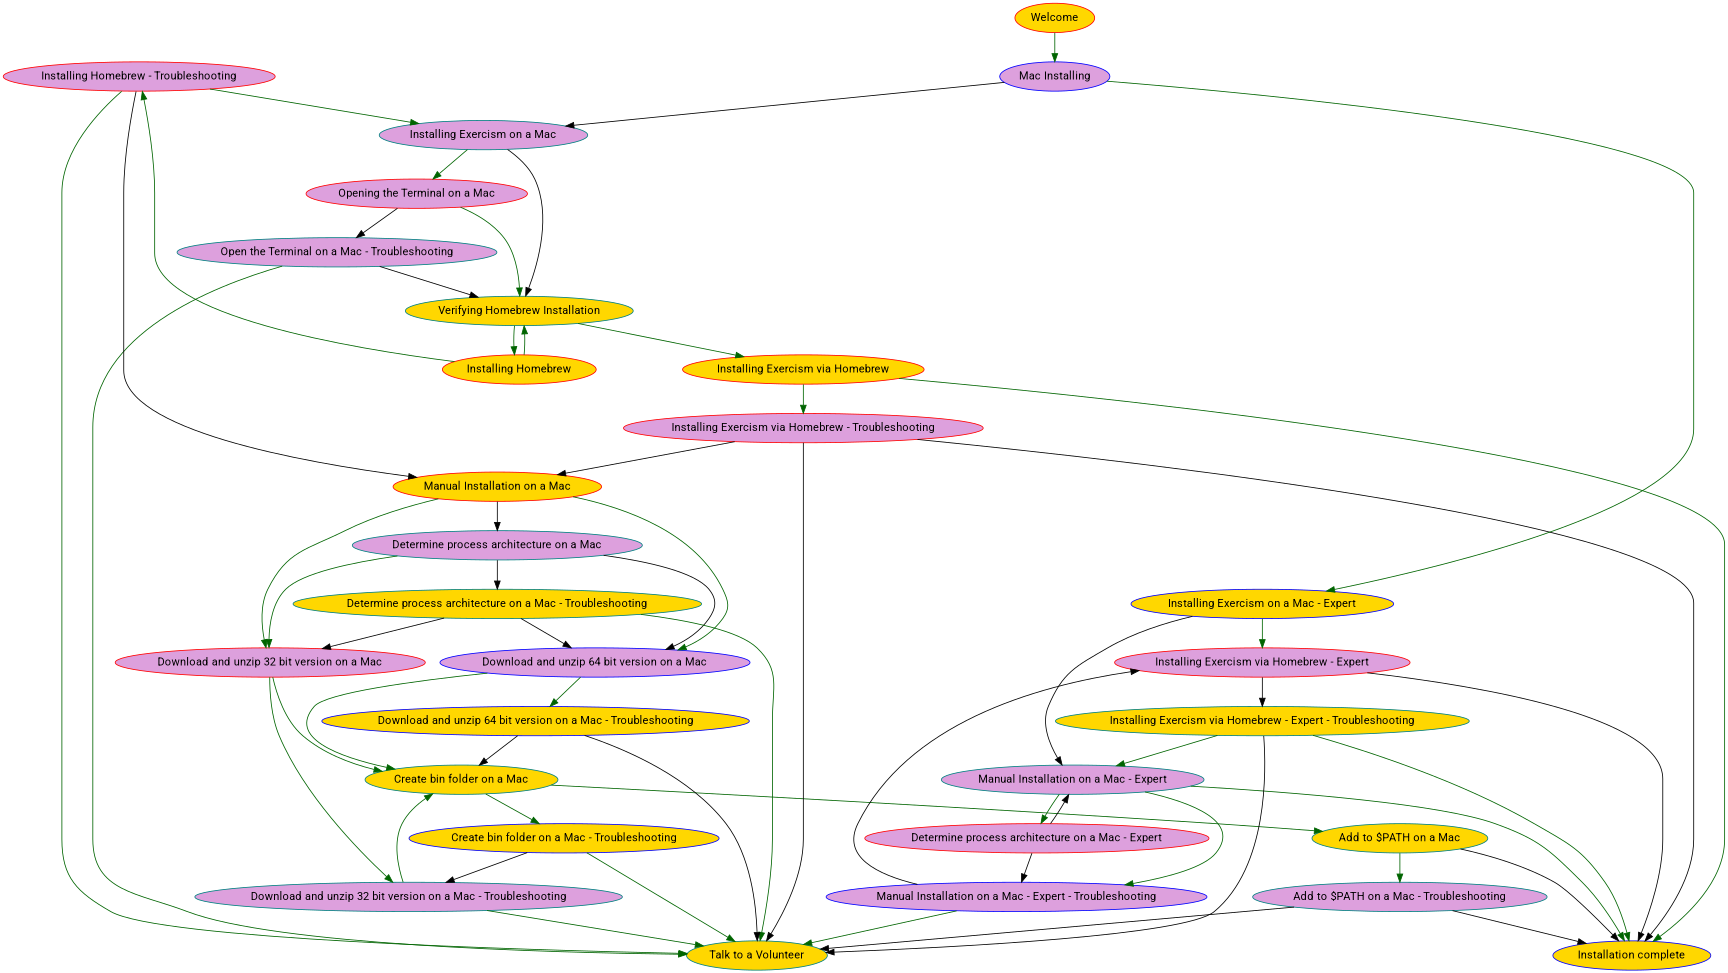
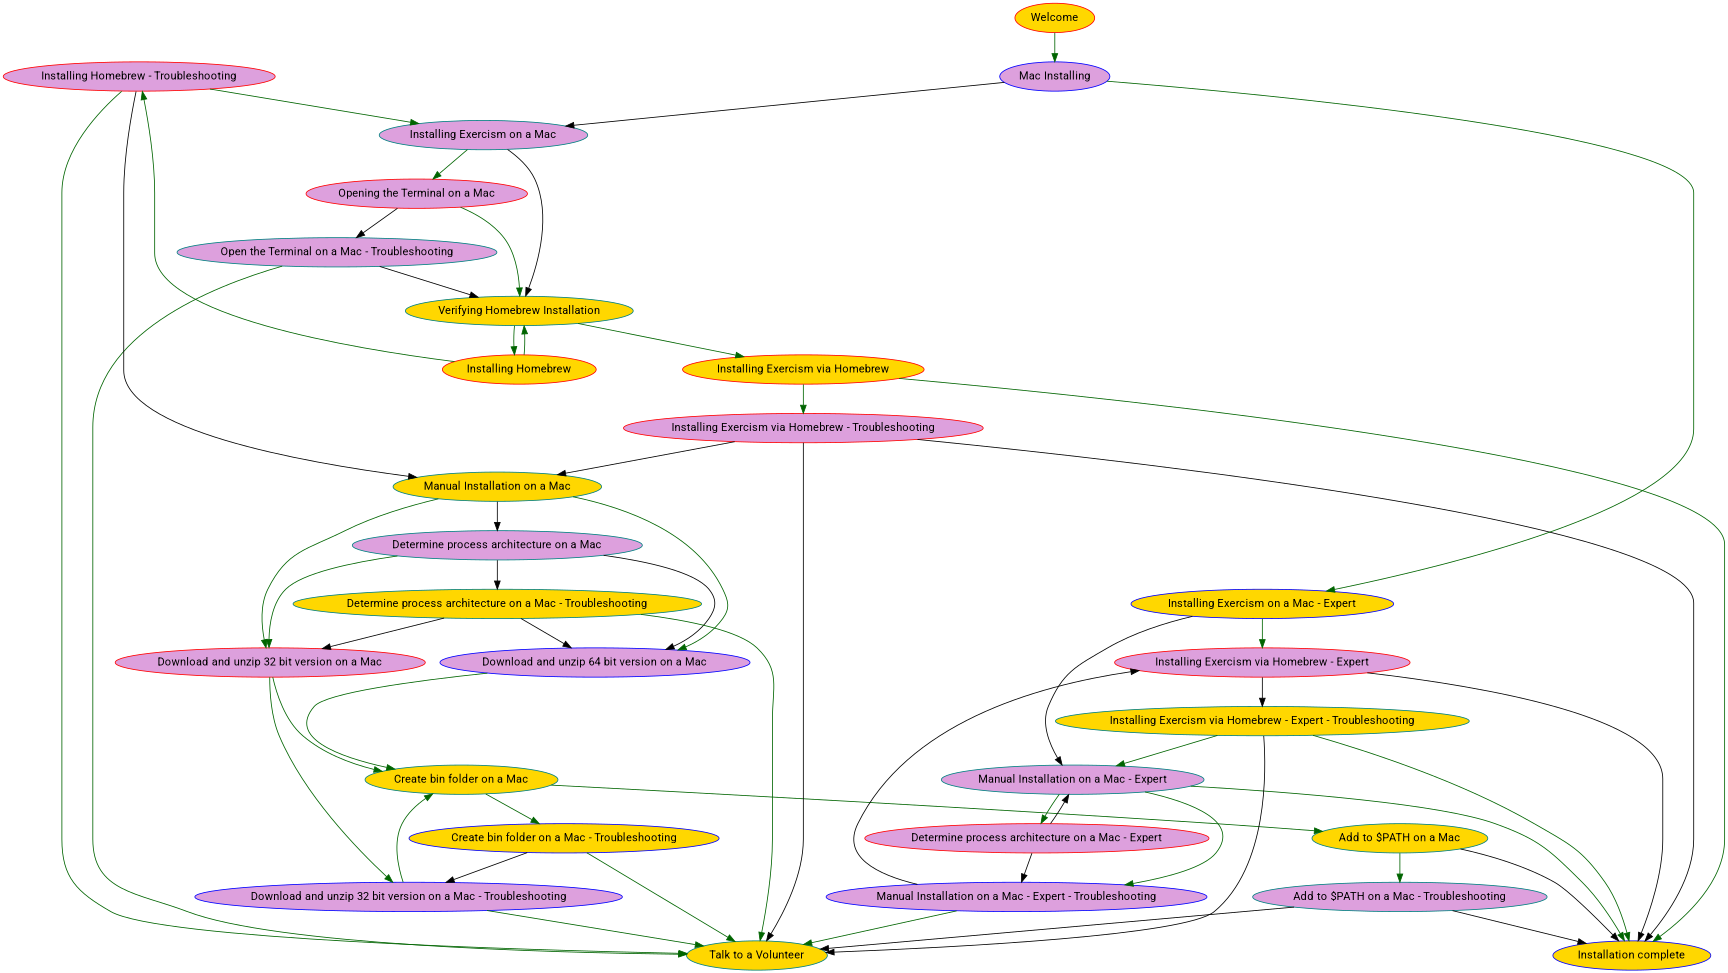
  digraph {
    fontname=Roboto
    node [color=teal fillcolor=plum fontname=Roboto style=filled]
    edge [color=darkgreen fontname=Roboto]
    "Create bin folder on a Mac" [fillcolor=gold]
-   "Download and unzip 32 bit version on a Mac - Troubleshooting"
+   "Download and unzip 32 bit version on a Mac - Troubleshooting" [color=blue]
    "Talk to a Volunteer" [fillcolor=gold]
    "Add to $PATH on a Mac" [fillcolor=gold]
    "Create bin folder on a Mac - Troubleshooting" [color=blue fillcolor=gold]
    "Add to $PATH on a Mac - Troubleshooting"
    "Installation complete" [color=blue fillcolor=gold]
    "Verifying Homebrew Installation" [fillcolor=gold]
    "Installing Exercism on a Mac"
    "Opening the Terminal on a Mac" [color=red]
    "Installing Homebrew" [color=red fillcolor=gold]
    "Installing Exercism via Homebrew" [color=red fillcolor=gold]
    "Open the Terminal on a Mac - Troubleshooting"
    "Installing Homebrew - Troubleshooting" [color=red]
    "Installing Exercism via Homebrew - Troubleshooting" [color=red]
-   "Manual Installation on a Mac" [color=red fillcolor=gold]
+   "Manual Installation on a Mac" [fillcolor=gold]
    "Download and unzip 32 bit version on a Mac" [color=red]
    "Determine process architecture on a Mac"
    "Download and unzip 64 bit version on a Mac" [color=blue]
    "Determine process architecture on a Mac - Troubleshooting" [fillcolor=gold]
-   "Download and unzip 64 bit version on a Mac - Troubleshooting" [color=blue fillcolor=gold]
    n22 [color=blue label="Mac Installing"]
    "Installing Exercism on a Mac - Expert" [color=blue fillcolor=gold]
    "Installing Exercism via Homebrew - Expert" [color=red]
    "Manual Installation on a Mac - Expert"
    "Installing Exercism via Homebrew - Expert - Troubleshooting" [fillcolor=gold]
    "Determine process architecture on a Mac - Expert" [color=red]
    "Manual Installation on a Mac - Expert - Troubleshooting" [color=blue]
    Welcome [color=red fillcolor=gold]
    "Create bin folder on a Mac" -> "Add to $PATH on a Mac"
    "Create bin folder on a Mac" -> "Create bin folder on a Mac - Troubleshooting"
    "Download and unzip 32 bit version on a Mac - Troubleshooting" -> "Create bin folder on a Mac"
    "Download and unzip 32 bit version on a Mac - Troubleshooting" -> "Talk to a Volunteer"
    "Add to $PATH on a Mac" -> "Add to $PATH on a Mac - Troubleshooting"
    "Add to $PATH on a Mac" -> "Installation complete" [color=black]
    "Create bin folder on a Mac - Troubleshooting" -> "Download and unzip 32 bit version on a Mac - Troubleshooting" [color=black]
    "Create bin folder on a Mac - Troubleshooting" -> "Talk to a Volunteer"
    "Add to $PATH on a Mac - Troubleshooting" -> "Talk to a Volunteer" [color=black]
    "Add to $PATH on a Mac - Troubleshooting" -> "Installation complete" [color=black]
    "Verifying Homebrew Installation" -> "Installing Homebrew"
    "Verifying Homebrew Installation" -> "Installing Exercism via Homebrew"
    "Installing Exercism on a Mac" -> "Verifying Homebrew Installation" [color=black]
    "Installing Exercism on a Mac" -> "Opening the Terminal on a Mac"
    "Opening the Terminal on a Mac" -> "Verifying Homebrew Installation"
    "Opening the Terminal on a Mac" -> "Open the Terminal on a Mac - Troubleshooting" [color=black]
    "Installing Homebrew" -> "Verifying Homebrew Installation"
    "Installing Homebrew" -> "Installing Homebrew - Troubleshooting"
    "Installing Exercism via Homebrew" -> "Installation complete"
    "Installing Exercism via Homebrew" -> "Installing Exercism via Homebrew - Troubleshooting"
    "Open the Terminal on a Mac - Troubleshooting" -> "Talk to a Volunteer"
    "Open the Terminal on a Mac - Troubleshooting" -> "Verifying Homebrew Installation" [color=black]
    "Installing Homebrew - Troubleshooting" -> "Talk to a Volunteer"
    "Installing Homebrew - Troubleshooting" -> "Installing Exercism on a Mac"
    "Installing Homebrew - Troubleshooting" -> "Manual Installation on a Mac" [color=black]
    "Installing Exercism via Homebrew - Troubleshooting" -> "Talk to a Volunteer" [color=black]
    "Installing Exercism via Homebrew - Troubleshooting" -> "Installation complete" [color=black]
    "Installing Exercism via Homebrew - Troubleshooting" -> "Manual Installation on a Mac" [color=black]
    "Manual Installation on a Mac" -> "Download and unzip 32 bit version on a Mac"
    "Manual Installation on a Mac" -> "Determine process architecture on a Mac" [color=black]
    "Manual Installation on a Mac" -> "Download and unzip 64 bit version on a Mac"
    "Download and unzip 32 bit version on a Mac" -> "Create bin folder on a Mac"
    "Download and unzip 32 bit version on a Mac" -> "Download and unzip 32 bit version on a Mac - Troubleshooting"
    "Determine process architecture on a Mac" -> "Download and unzip 32 bit version on a Mac"
    "Determine process architecture on a Mac" -> "Download and unzip 64 bit version on a Mac" [color=black]
    "Determine process architecture on a Mac" -> "Determine process architecture on a Mac - Troubleshooting" [color=black]
    "Download and unzip 64 bit version on a Mac" -> "Create bin folder on a Mac"
-   "Download and unzip 64 bit version on a Mac" -> "Download and unzip 64 bit version on a Mac - Troubleshooting"
    "Determine process architecture on a Mac - Troubleshooting" -> "Talk to a Volunteer"
    "Determine process architecture on a Mac - Troubleshooting" -> "Download and unzip 32 bit version on a Mac" [color=black]
    "Determine process architecture on a Mac - Troubleshooting" -> "Download and unzip 64 bit version on a Mac" [color=black]
-   "Download and unzip 64 bit version on a Mac - Troubleshooting" -> "Create bin folder on a Mac" [color=black]
-   "Download and unzip 64 bit version on a Mac - Troubleshooting" -> "Talk to a Volunteer" [color=black]
    n22 -> "Installing Exercism on a Mac" [color=black]
    n22 -> "Installing Exercism on a Mac - Expert"
    "Installing Exercism on a Mac - Expert" -> "Installing Exercism via Homebrew - Expert"
    "Installing Exercism on a Mac - Expert" -> "Manual Installation on a Mac - Expert" [color=black]
    "Installing Exercism via Homebrew - Expert" -> "Installation complete" [color=black]
    "Installing Exercism via Homebrew - Expert" -> "Installing Exercism via Homebrew - Expert - Troubleshooting" [color=black]
    "Manual Installation on a Mac - Expert" -> "Installation complete"
    "Manual Installation on a Mac - Expert" -> "Determine process architecture on a Mac - Expert"
    "Manual Installation on a Mac - Expert" -> "Manual Installation on a Mac - Expert - Troubleshooting"
    "Installing Exercism via Homebrew - Expert - Troubleshooting" -> "Talk to a Volunteer" [color=black]
    "Installing Exercism via Homebrew - Expert - Troubleshooting" -> "Installation complete"
    "Installing Exercism via Homebrew - Expert - Troubleshooting" -> "Manual Installation on a Mac - Expert"
    "Determine process architecture on a Mac - Expert" -> "Manual Installation on a Mac - Expert" [color=black]
    "Determine process architecture on a Mac - Expert" -> "Manual Installation on a Mac - Expert - Troubleshooting" [color=black]
    "Manual Installation on a Mac - Expert - Troubleshooting" -> "Talk to a Volunteer"
    "Manual Installation on a Mac - Expert - Troubleshooting" -> "Installing Exercism via Homebrew - Expert" [color=black]
    Welcome -> n22
  }
